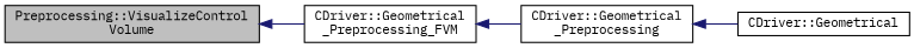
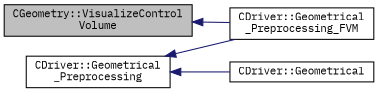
  digraph {
    fontname="IBM Plex Mono"
    rankdir=LR
    node [color=black fillcolor=white fontname="IBM Plex Mono" fontsize=10 shape=record style=filled]
    edge [color=midnightblue dir=back fontname="IBM Plex Mono" fontsize=10 labelfontname=Helvetica labelfontsize=10 style=solid]
-   n1 [fillcolor=grey75 fontcolor=black height=0.2 label="Preprocessing::VisualizeControl\lVolume" width=0.4]
+   n1 [fillcolor=grey75 fontcolor=black height=0.2 label="CGeometry::VisualizeControl\lVolume" width=0.4]
    n2 [height=0.2 label="CDriver::Geometrical\l_Preprocessing_FVM" width=0.4]
    n3 [height=0.2 label="CDriver::Geometrical\l_Preprocessing" width=0.4]
    n4 [height=0.2 label="CDriver::Geometrical" width=0.4]
    n1 -> n2
-   n2 -> n3
+   n3 -> n2
    n3 -> n4
  }
